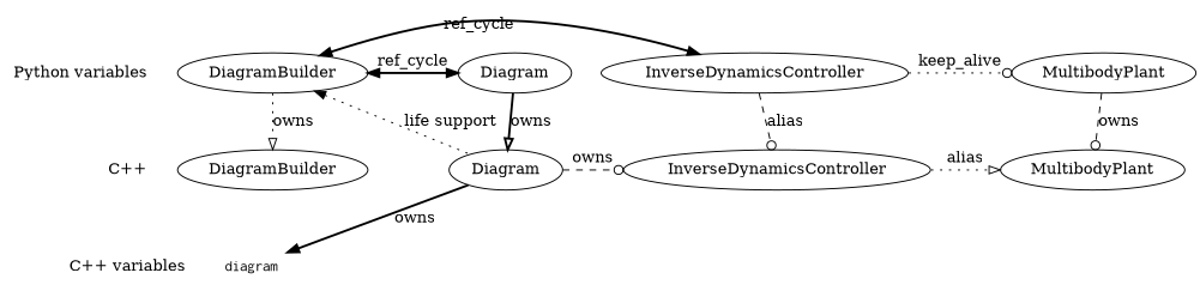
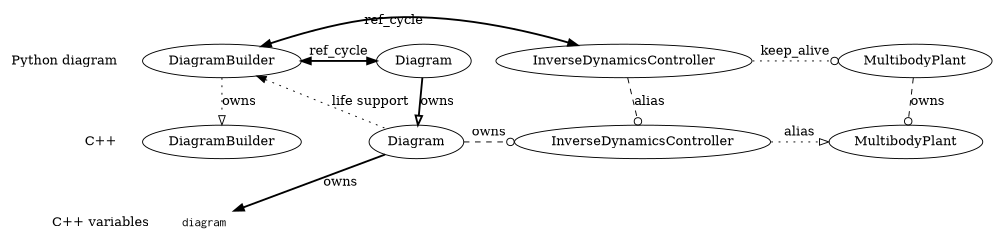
  digraph {
    edge [style=bold]
-   "Python variables" [shape=plaintext]
+   "Python variables" [shape=plaintext label="Python diagram"]
    "C++" [shape=plaintext]
    "C++ variables" [shape=plaintext]
    n4 [fontname=Courier label=diagram shape=plaintext]
    n5 [label=MultibodyPlant]
    n6 [label=DiagramBuilder]
    n7 [label=InverseDynamicsController]
    n8 [label=Diagram]
    n9 [label=MultibodyPlant]
    n10 [label=DiagramBuilder]
    n11 [label=InverseDynamicsController]
    n12 [label=Diagram]
    subgraph sub_1 {
      "Python variables"
      "C++"
      "C++ variables"
    }
    subgraph sub_2 {
      n4
    }
    subgraph sub_3 {
      rank=same
      "Python variables"
    }
    subgraph sub_4 {
      rank=same
      n5
      n6
      n7
      n8
    }
    subgraph sub_5 {
      rank=same
      "C++"
      n9
      n10
      n11
      n12
    }
    subgraph sub_6 {
      rank=same
      "C++ variables"
      n4
    }
    "C++" -> "C++ variables" [style=invis]
    n4 -> n12 [constraint=false dir=back label=owns]
    n5 -> n9 [arrowhead=odot label=owns style=dashed]
    n6 -> n10 [arrowhead=onormal label=owns style=dotted]
    n6 -> n12 [dir=back label="life support" style=dotted]
    n7 -> n5 [arrowhead=odot constraint=false label=keep_alive style=dotted]
    n7 -> n6 [constraint=false dir=both label=ref_cycle]
    n7 -> n11 [arrowhead=odot label=alias style=dashed]
    n8 -> n6 [constraint=false dir=both label=ref_cycle]
    n8 -> n12 [arrowhead=onormal label=owns]
    n11 -> n9 [arrowhead=onormal label=alias style=dotted]
    n12 -> n11 [arrowhead=odot label=owns style=dashed]
  }
